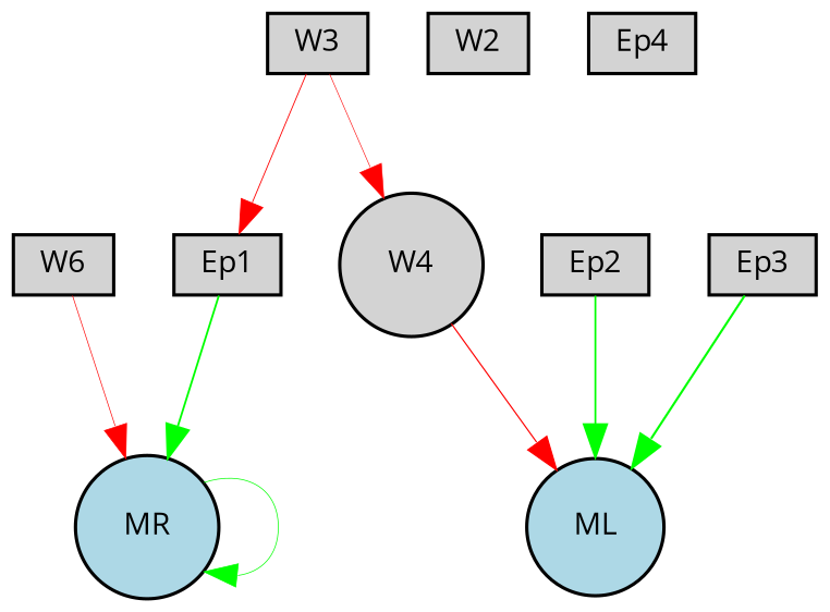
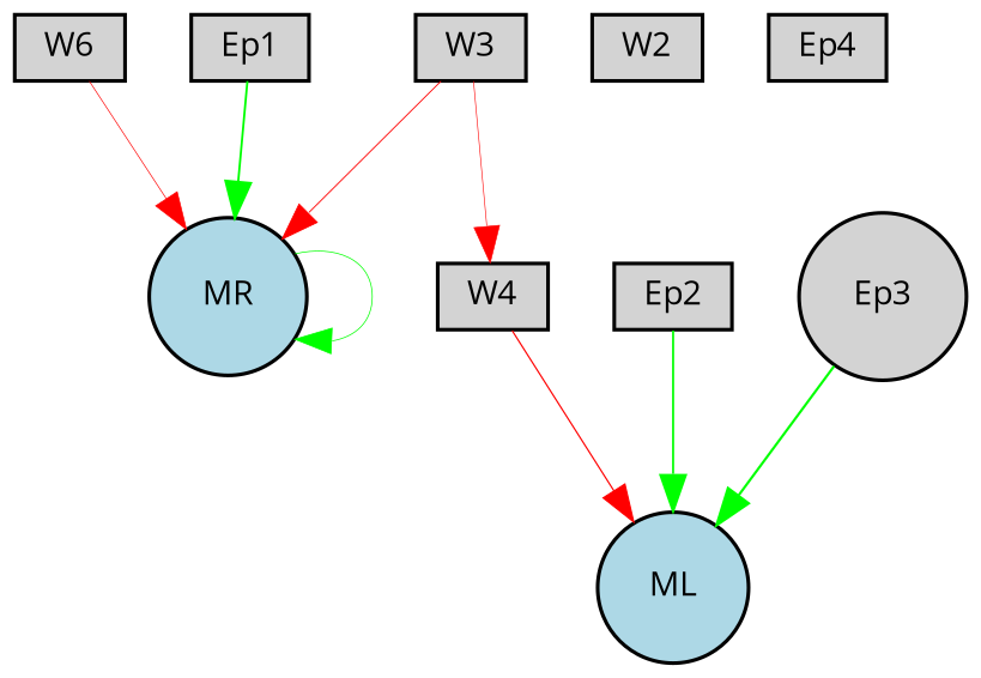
  digraph {
    fontname="Open Sans"
    node [fillcolor=lightgray fontname="Open Sans" fontsize=9 shape=box style=filled]
    edge [color=red fontname="Open Sans" style=solid]
    n1 [height=0.2 label=W6 width=0.2]
    MR [fillcolor=lightblue height=0.2 shape=circle width=0.2]
    W2 [height=0.2 width=0.2]
    W3 [height=0.2 width=0.2]
-   W4 [height=0.2 shape=circle width=0.2]
+   W4 [height=0.2 width=0.2]
    ML [fillcolor=lightblue height=0.2 shape=circle width=0.2]
    Ep1 [height=0.2 width=0.2]
    Ep2 [height=0.2 width=0.2]
-   Ep3 [height=0.2 width=0.2]
+   Ep3 [height=0.2 shape=circle width=0.2]
    Ep4 [height=0.2 width=0.2]
    n1 -> MR [penwidth=0.210480604933]
    MR -> MR [color=green penwidth=0.22572923847]
-   W3 -> Ep1 [penwidth=0.276953308874]
+   W3 -> MR [penwidth=0.276953308874]
    W3 -> W4 [penwidth=0.187533976765]
    W4 -> ML [penwidth=0.374121855288]
    Ep1 -> MR [color=green penwidth=0.581747173233]
    Ep2 -> ML [color=green penwidth=0.553984818884]
    Ep3 -> ML [color=green penwidth=0.672698250126]
  }
